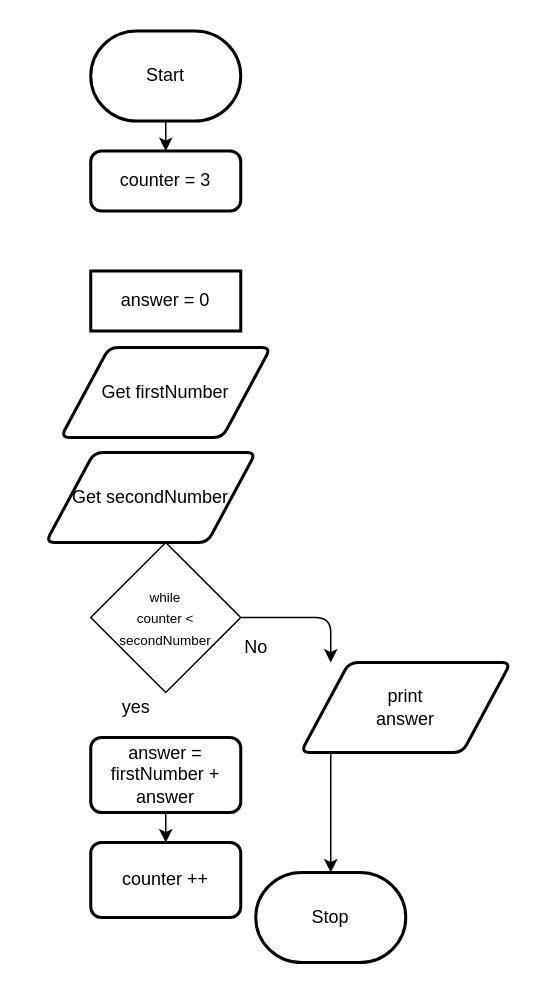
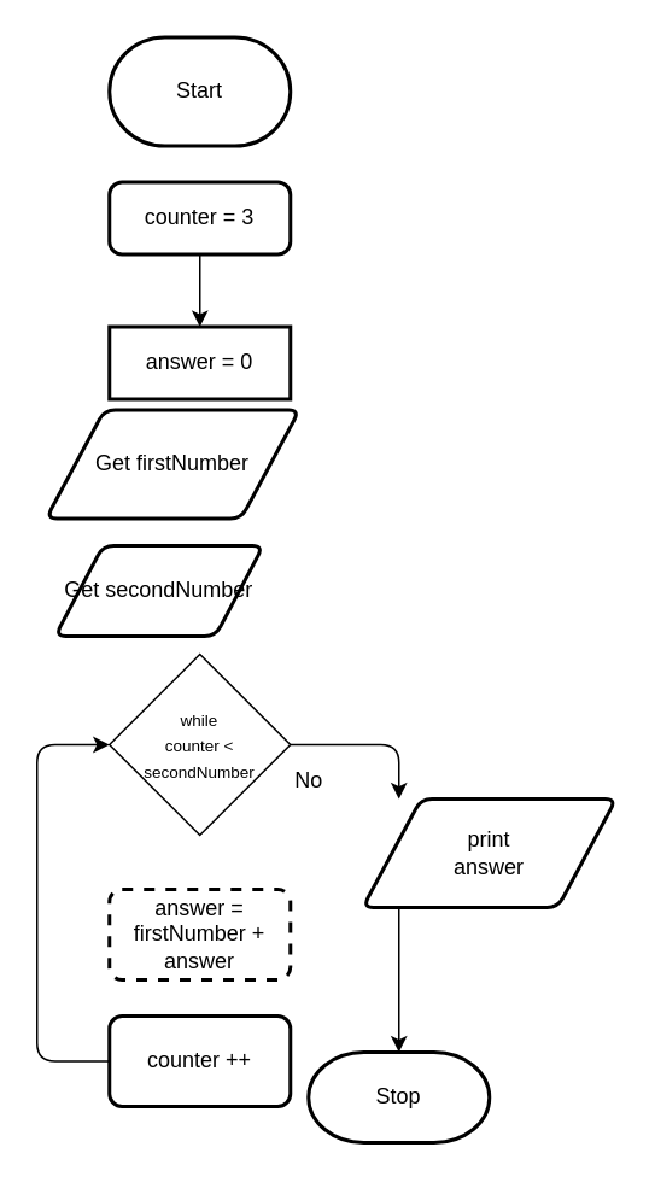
  <mxCell id="0" />
  <mxCell id="1" parent="0" />
- <mxCell id="2" style="edgeStyle=none;html=1;entryX=0.5;entryY=0;entryDx=0;entryDy=0;" parent="1" source="3" target="11" edge="1"><mxGeometry relative="1" as="geometry"><mxPoint x="110" y="20" as="targetPoint" /></mxGeometry></mxCell>
  <mxCell id="3" value="Start" style="strokeWidth=2;html=1;shape=mxgraph.flowchart.terminator;whiteSpace=wrap;" parent="1" vertex="1"><mxGeometry x="60" y="20" width="100" height="60" as="geometry" /></mxCell>
- <mxCell id="4" value="Stop" style="strokeWidth=2;html=1;shape=mxgraph.flowchart.terminator;whiteSpace=wrap;" parent="1" vertex="1"><mxGeometry x="170" y="581" width="100" height="60" as="geometry" /></mxCell>
+ <mxCell id="4" value="Stop" style="strokeWidth=2;html=1;shape=mxgraph.flowchart.terminator;whiteSpace=wrap;" parent="1" vertex="1"><mxGeometry x="170" y="581" width="100" height="50" as="geometry" /></mxCell>
  <mxCell id="5" style="edgeStyle=none;html=1;entryX=0.5;entryY=0;entryDx=0;entryDy=0;" parent="1" source="6" edge="1"><mxGeometry relative="1" as="geometry"><Array as="points"><mxPoint x="220" y="411" /></Array><mxPoint x="220" y="441" as="targetPoint" /></mxGeometry></mxCell>
  <mxCell id="6" value="&lt;font style=&quot;font-size: 9px&quot;&gt;while&lt;br&gt;counter &amp;lt;&lt;br&gt;secondNumber&lt;br&gt;&lt;/font&gt;" style="rhombus;whiteSpace=wrap;html=1;" parent="1" vertex="1"><mxGeometry x="60" y="361" width="100" height="100" as="geometry" /></mxCell>
- <mxCell id="7" style="edgeStyle=none;html=1;entryX=0.5;entryY=0;entryDx=0;entryDy=0;" edge="1" parent="1" source="8" target="14"><mxGeometry relative="1" as="geometry" /></mxCell>
- <mxCell id="8" value="answer = firstNumber +&lt;br&gt;answer" style="rounded=1;whiteSpace=wrap;html=1;absoluteArcSize=1;arcSize=14;strokeWidth=2;" parent="1" vertex="1"><mxGeometry x="60" y="491" width="100" height="50" as="geometry" /></mxCell>
+ <mxCell id="8" value="answer = firstNumber +&lt;br&gt;answer" style="rounded=1;whiteSpace=wrap;html=1;absoluteArcSize=1;arcSize=14;strokeWidth=2;dashed=1;" parent="1" vertex="1"><mxGeometry x="60" y="491" width="100" height="50" as="geometry" /></mxCell>
  <mxCell id="9" style="edgeStyle=none;html=1;" edge="1" parent="1" target="4"><mxGeometry relative="1" as="geometry"><mxPoint x="220" y="501" as="sourcePoint" /></mxGeometry></mxCell>
+ <mxCell id="10" style="edgeStyle=none;html=1;" edge="1" parent="1" source="11" target="12"><mxGeometry relative="1" as="geometry" /></mxCell>
  <mxCell id="11" value="counter = 3" style="rounded=1;whiteSpace=wrap;html=1;absoluteArcSize=1;arcSize=14;strokeWidth=2;" vertex="1" parent="1"><mxGeometry x="60" y="100" width="100" height="40" as="geometry" /></mxCell>
  <mxCell id="12" value="answer = 0" style="whiteSpace=wrap;html=1;absoluteArcSize=1;arcSize=14;strokeWidth=2;rounded=0;" vertex="1" parent="1"><mxGeometry x="60" y="180" width="100" height="40" as="geometry" /></mxCell>
+ <mxCell id="13" style="edgeStyle=none;html=1;entryX=0;entryY=0.5;entryDx=0;entryDy=0;" edge="1" parent="1" source="14" target="6"><mxGeometry relative="1" as="geometry"><Array as="points"><mxPoint x="20" y="586" /><mxPoint x="20" y="411" /></Array></mxGeometry></mxCell>
  <mxCell id="14" value="counter ++" style="rounded=1;whiteSpace=wrap;html=1;absoluteArcSize=1;arcSize=14;strokeWidth=2;" vertex="1" parent="1"><mxGeometry x="60" y="561" width="100" height="50" as="geometry" /></mxCell>
- <mxCell id="15" value="Get firstNumber" style="shape=parallelogram;html=1;strokeWidth=2;perimeter=parallelogramPerimeter;whiteSpace=wrap;rounded=1;arcSize=12;size=0.23;" vertex="1" parent="1"><mxGeometry x="40" y="231" width="140" height="60" as="geometry" /></mxCell>
- <mxCell id="16" value="Get secondNumber" style="shape=parallelogram;html=1;strokeWidth=2;perimeter=parallelogramPerimeter;whiteSpace=wrap;rounded=1;arcSize=12;size=0.23;" vertex="1" parent="1"><mxGeometry x="30" y="301" width="140" height="60" as="geometry" /></mxCell>
- <mxCell id="17" value="yes" style="text;html=1;align=center;verticalAlign=middle;resizable=0;points=[];autosize=1;strokeColor=none;fillColor=none;" vertex="1" parent="1"><mxGeometry x="75" y="461" width="30" height="20" as="geometry" /></mxCell>
+ <mxCell id="15" value="Get firstNumber" style="shape=parallelogram;html=1;strokeWidth=2;perimeter=parallelogramPerimeter;whiteSpace=wrap;rounded=1;arcSize=12;size=0.23;" vertex="1" parent="1"><mxGeometry x="25" y="226" width="140" height="60" as="geometry" /></mxCell>
+ <mxCell id="16" value="Get secondNumber" style="shape=parallelogram;html=1;strokeWidth=2;perimeter=parallelogramPerimeter;whiteSpace=wrap;rounded=1;arcSize=12;size=0.23;" vertex="1" parent="1"><mxGeometry x="30" y="301" width="115" height="50" as="geometry" /></mxCell>
  <mxCell id="18" value="No" style="text;html=1;align=center;verticalAlign=middle;resizable=0;points=[];autosize=1;strokeColor=none;fillColor=none;" vertex="1" parent="1"><mxGeometry x="155" y="421" width="30" height="20" as="geometry" /></mxCell>
  <mxCell id="19" value="print&lt;br&gt;answer" style="shape=parallelogram;html=1;strokeWidth=2;perimeter=parallelogramPerimeter;whiteSpace=wrap;rounded=1;arcSize=12;size=0.23;" vertex="1" parent="1"><mxGeometry x="200" y="441" width="140" height="60" as="geometry" /></mxCell>
